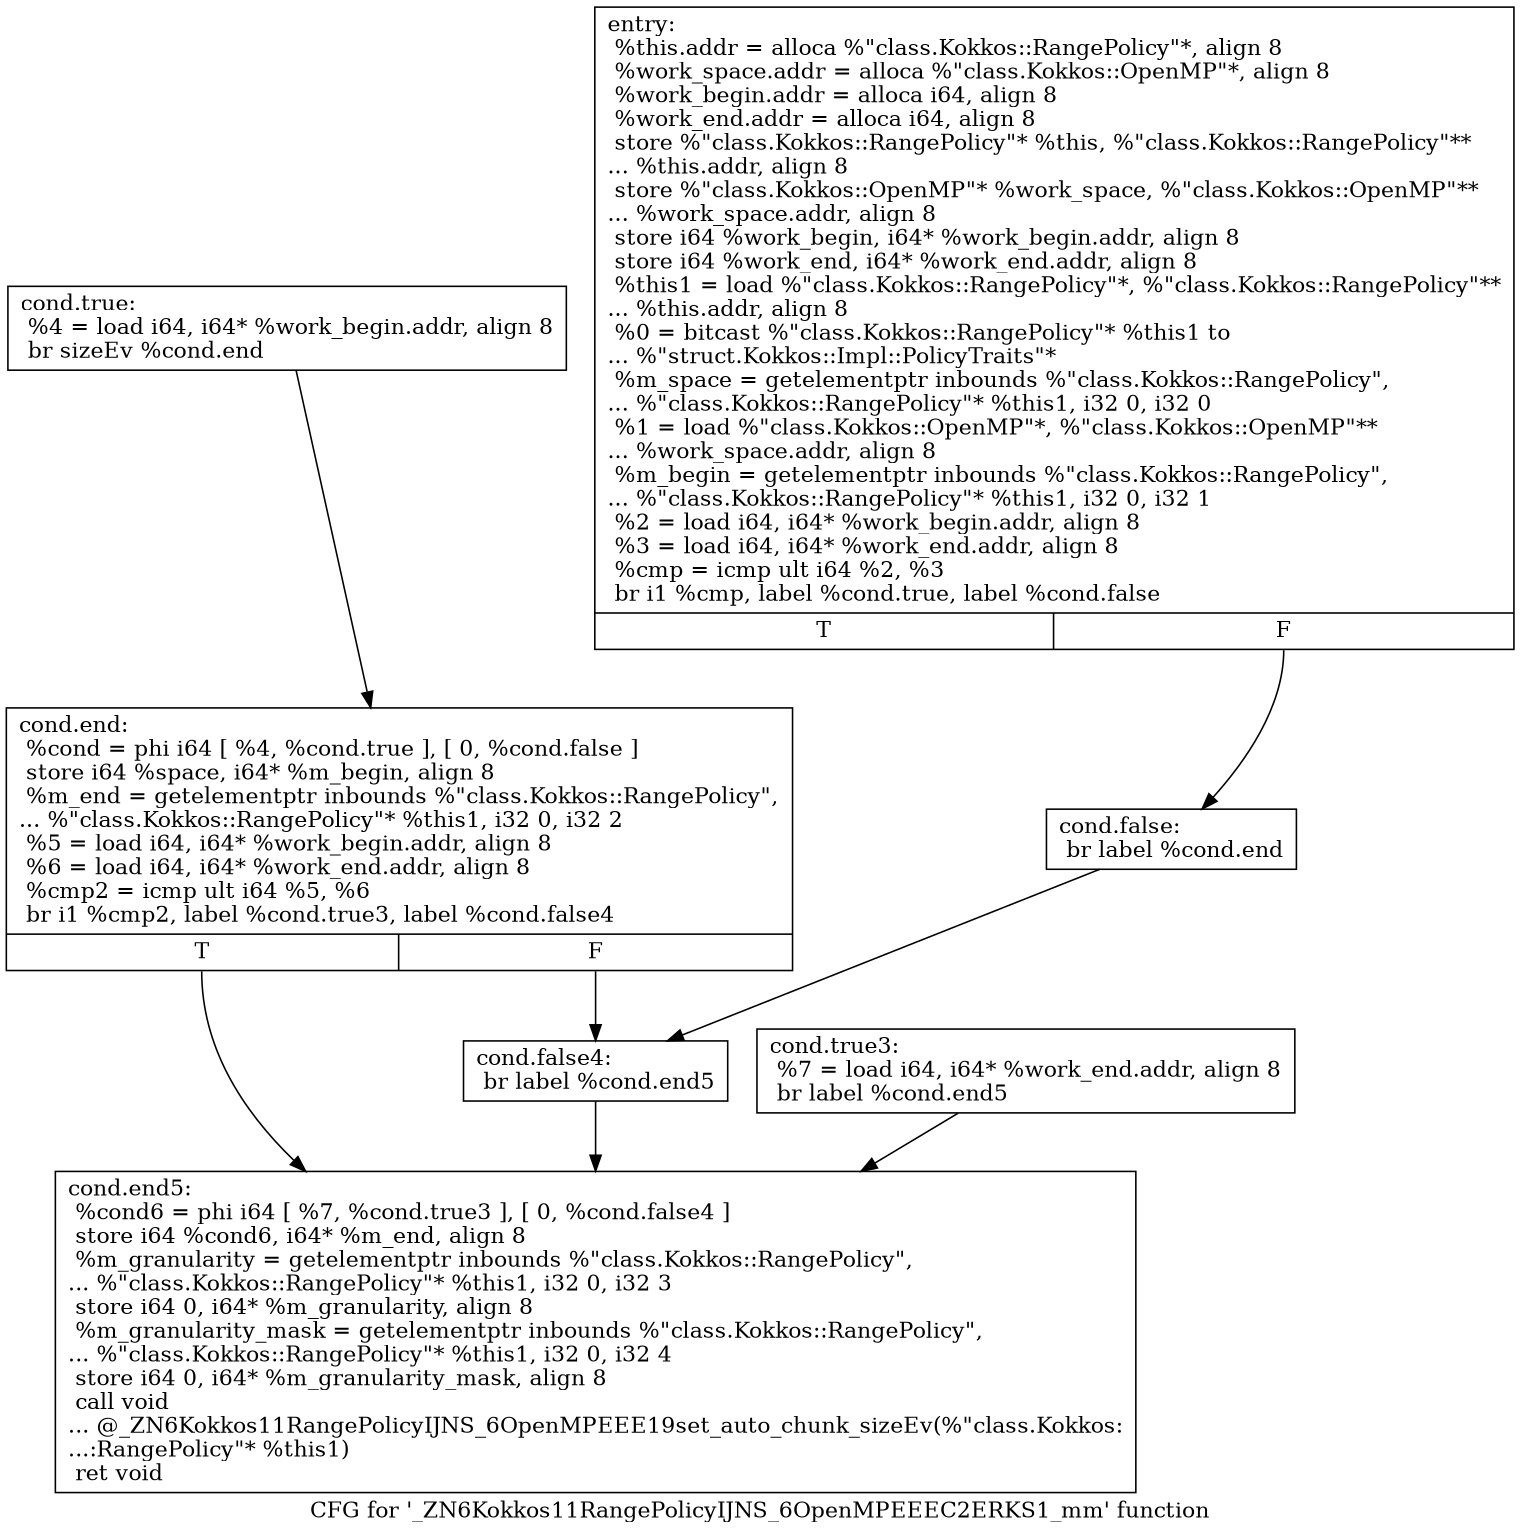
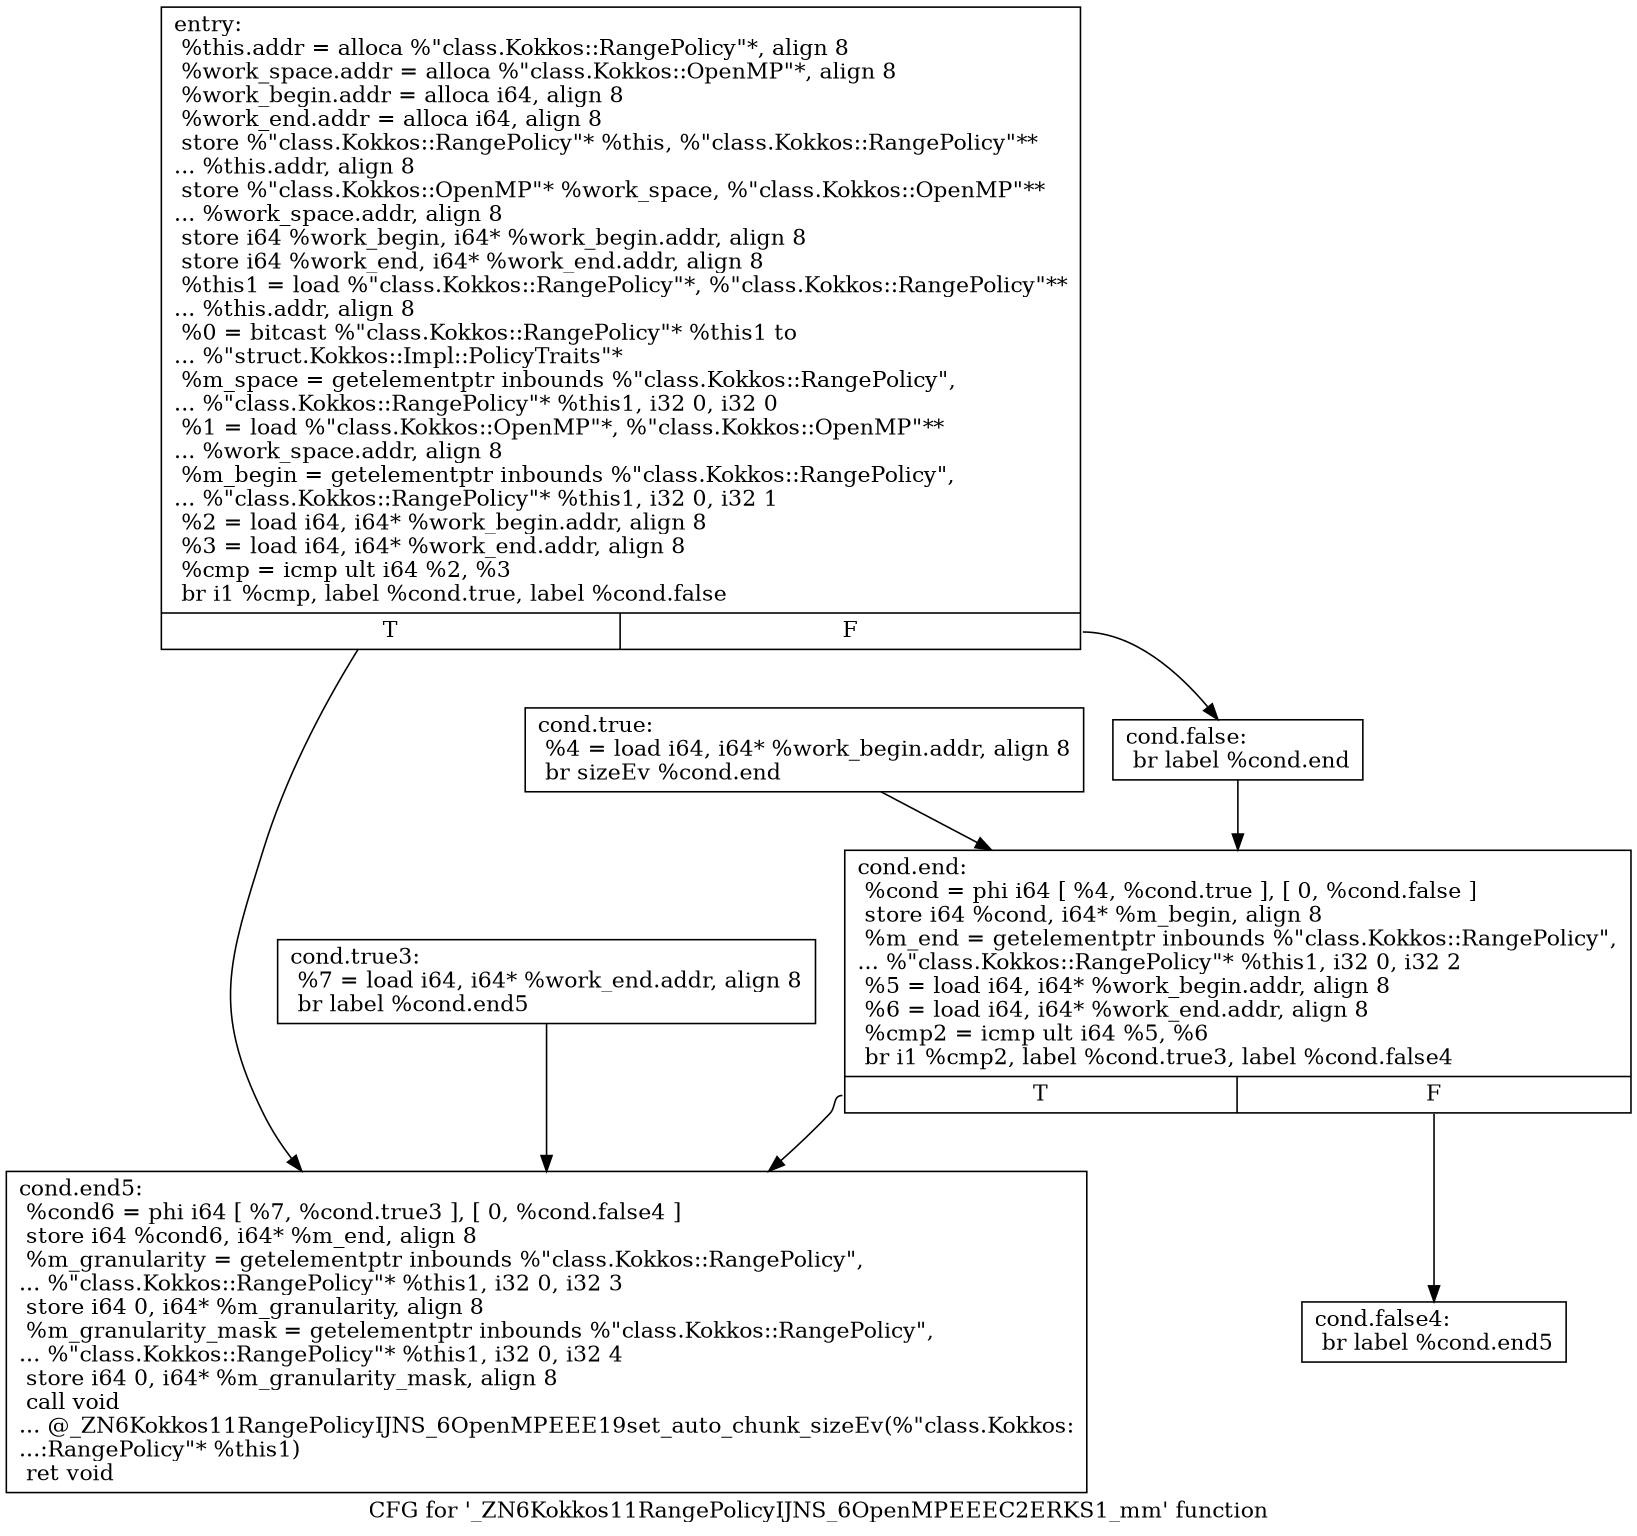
  digraph {
    label="CFG for '_ZN6Kokkos11RangePolicyIJNS_6OpenMPEEEC2ERKS1_mm' function"
    node [shape=record]
    n1 [label="{entry:\l  %this.addr = alloca %\"class.Kokkos::RangePolicy\"*, align 8\l  %work_space.addr = alloca %\"class.Kokkos::OpenMP\"*, align 8\l  %work_begin.addr = alloca i64, align 8\l  %work_end.addr = alloca i64, align 8\l  store %\"class.Kokkos::RangePolicy\"* %this, %\"class.Kokkos::RangePolicy\"**\l... %this.addr, align 8\l  store %\"class.Kokkos::OpenMP\"* %work_space, %\"class.Kokkos::OpenMP\"**\l... %work_space.addr, align 8\l  store i64 %work_begin, i64* %work_begin.addr, align 8\l  store i64 %work_end, i64* %work_end.addr, align 8\l  %this1 = load %\"class.Kokkos::RangePolicy\"*, %\"class.Kokkos::RangePolicy\"**\l... %this.addr, align 8\l  %0 = bitcast %\"class.Kokkos::RangePolicy\"* %this1 to\l... %\"struct.Kokkos::Impl::PolicyTraits\"*\l  %m_space = getelementptr inbounds %\"class.Kokkos::RangePolicy\",\l... %\"class.Kokkos::RangePolicy\"* %this1, i32 0, i32 0\l  %1 = load %\"class.Kokkos::OpenMP\"*, %\"class.Kokkos::OpenMP\"**\l... %work_space.addr, align 8\l  %m_begin = getelementptr inbounds %\"class.Kokkos::RangePolicy\",\l... %\"class.Kokkos::RangePolicy\"* %this1, i32 0, i32 1\l  %2 = load i64, i64* %work_begin.addr, align 8\l  %3 = load i64, i64* %work_end.addr, align 8\l  %cmp = icmp ult i64 %2, %3\l  br i1 %cmp, label %cond.true, label %cond.false\l|{<s0>T|<s1>F}}"]
    n2 [label="{cond.false:                                       \l  br label %cond.end\l}"]
    n3 [label="{cond.true:                                        \l  %4 = load i64, i64* %work_begin.addr, align 8\l  br sizeEv %cond.end\l}"]
-   n4 [label="{cond.end:                                         \l  %cond = phi i64 [ %4, %cond.true ], [ 0, %cond.false ]\l  store i64 %space, i64* %m_begin, align 8\l  %m_end = getelementptr inbounds %\"class.Kokkos::RangePolicy\",\l... %\"class.Kokkos::RangePolicy\"* %this1, i32 0, i32 2\l  %5 = load i64, i64* %work_begin.addr, align 8\l  %6 = load i64, i64* %work_end.addr, align 8\l  %cmp2 = icmp ult i64 %5, %6\l  br i1 %cmp2, label %cond.true3, label %cond.false4\l|{<s0>T|<s1>F}}"]
+   n4 [label="{cond.end:                                         \l  %cond = phi i64 [ %4, %cond.true ], [ 0, %cond.false ]\l  store i64 %cond, i64* %m_begin, align 8\l  %m_end = getelementptr inbounds %\"class.Kokkos::RangePolicy\",\l... %\"class.Kokkos::RangePolicy\"* %this1, i32 0, i32 2\l  %5 = load i64, i64* %work_begin.addr, align 8\l  %6 = load i64, i64* %work_end.addr, align 8\l  %cmp2 = icmp ult i64 %5, %6\l  br i1 %cmp2, label %cond.true3, label %cond.false4\l|{<s0>T|<s1>F}}"]
    n5 [label="{cond.false4:                                      \l  br label %cond.end5\l}"]
    n6 [label="{cond.end5:                                        \l  %cond6 = phi i64 [ %7, %cond.true3 ], [ 0, %cond.false4 ]\l  store i64 %cond6, i64* %m_end, align 8\l  %m_granularity = getelementptr inbounds %\"class.Kokkos::RangePolicy\",\l... %\"class.Kokkos::RangePolicy\"* %this1, i32 0, i32 3\l  store i64 0, i64* %m_granularity, align 8\l  %m_granularity_mask = getelementptr inbounds %\"class.Kokkos::RangePolicy\",\l... %\"class.Kokkos::RangePolicy\"* %this1, i32 0, i32 4\l  store i64 0, i64* %m_granularity_mask, align 8\l  call void\l... @_ZN6Kokkos11RangePolicyIJNS_6OpenMPEEE19set_auto_chunk_sizeEv(%\"class.Kokkos:\l...:RangePolicy\"* %this1)\l  ret void\l}"]
    n7 [label="{cond.true3:                                       \l  %7 = load i64, i64* %work_end.addr, align 8\l  br label %cond.end5\l}"]
    n1 -> n2 [tailport=s1]
-   n2 -> n5
+   n2 -> n4
    n3 -> n4
    n4 -> n5 [tailport=s1]
    n4 -> n6 [tailport=s0]
-   n5 -> n6
+   n1 -> n6
    n7 -> n6
  }
